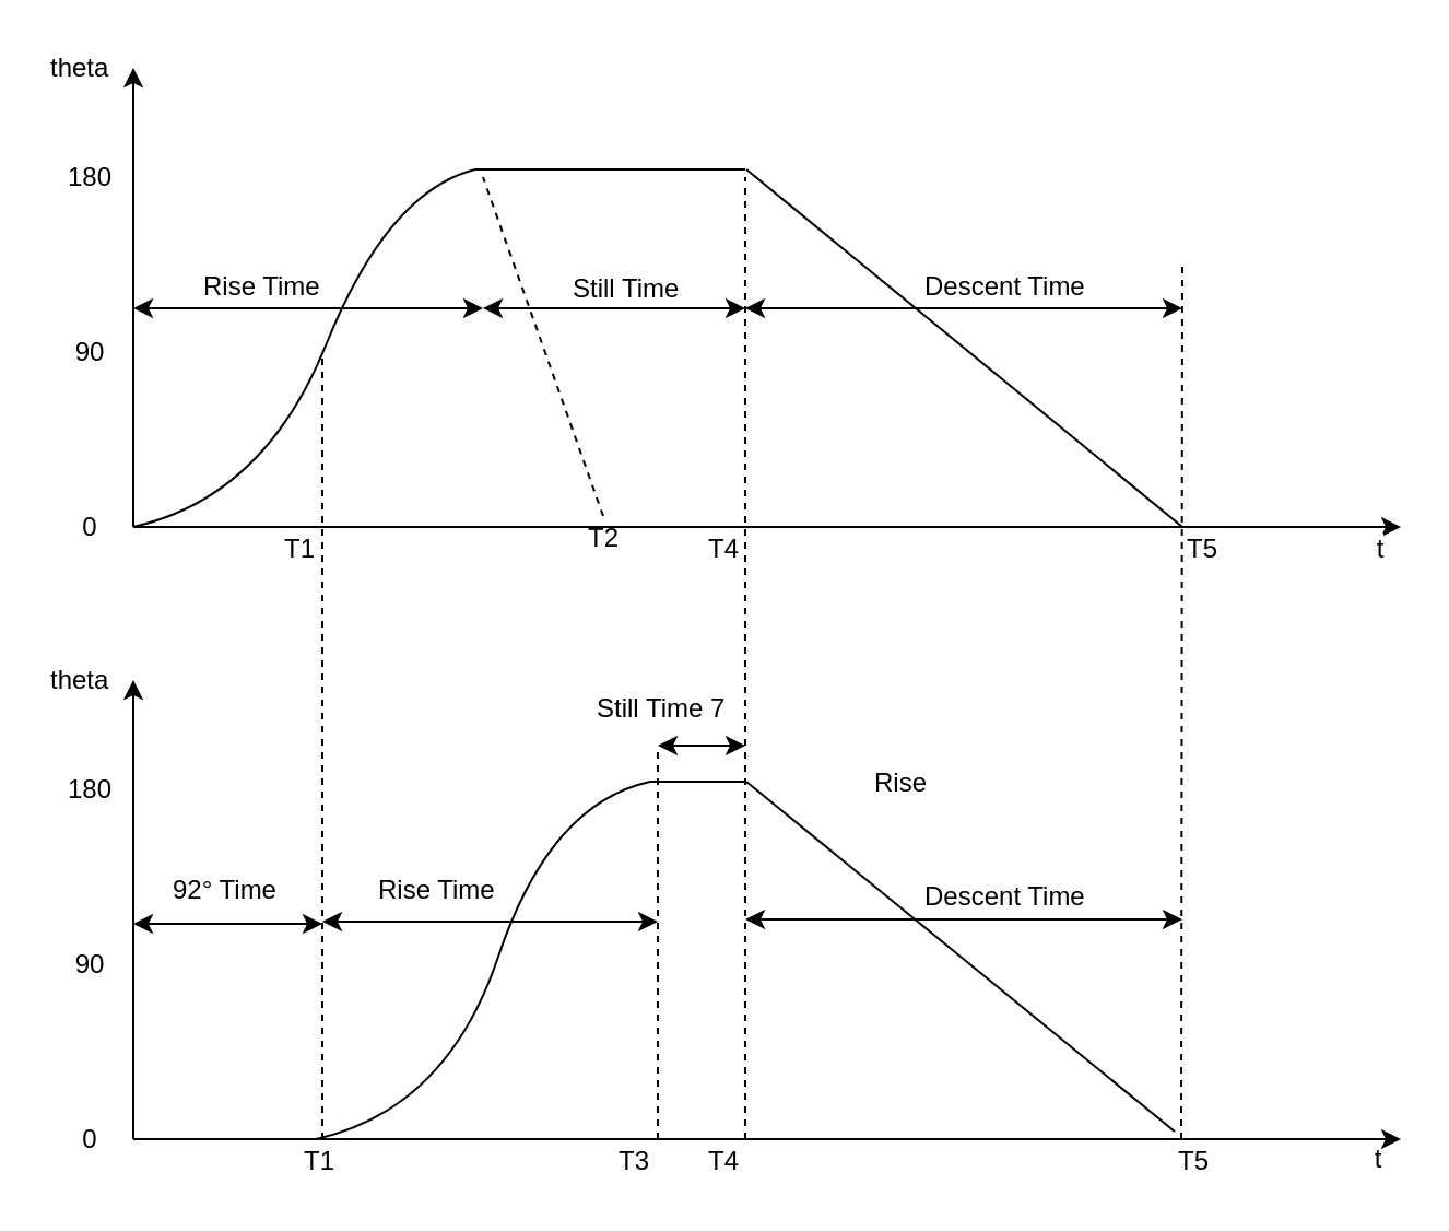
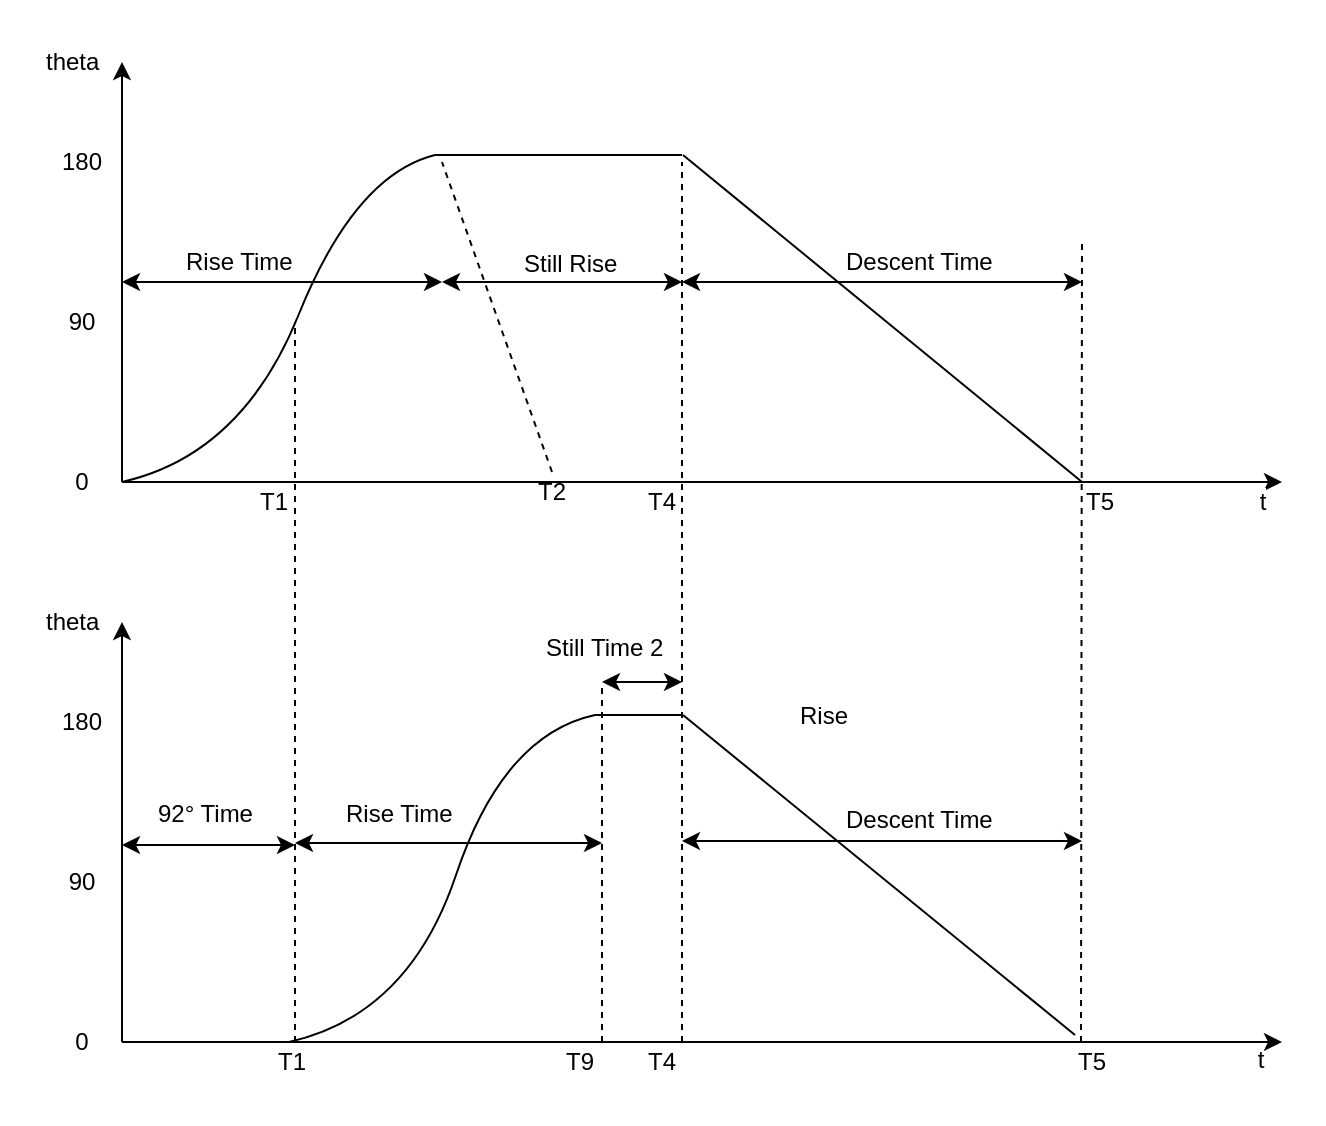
  <mxCell id="0" />
  <mxCell id="1" parent="0" />
  <mxCell id="2" value="" style="endArrow=classic;html=1;exitX=1;exitY=0.5;exitDx=0;exitDy=0;" parent="1" source="7" edge="1"><mxGeometry width="50" height="50" relative="1" as="geometry"><mxPoint x="60.5" y="250.5" as="sourcePoint" /><mxPoint x="60.5" y="30.5" as="targetPoint" /></mxGeometry></mxCell>
  <mxCell id="3" value="" style="endArrow=classic;html=1;" parent="1" edge="1"><mxGeometry width="50" height="50" relative="1" as="geometry"><mxPoint x="60.5" y="240.5" as="sourcePoint" /><mxPoint x="640.5" y="240.5" as="targetPoint" /></mxGeometry></mxCell>
  <mxCell id="4" value="" style="endArrow=classic;html=1;" parent="1" edge="1"><mxGeometry width="50" height="50" relative="1" as="geometry"><mxPoint x="60.5" y="520.5" as="sourcePoint" /><mxPoint x="60.5" y="310.5" as="targetPoint" /></mxGeometry></mxCell>
  <mxCell id="5" value="" style="endArrow=classic;html=1;" parent="1" edge="1"><mxGeometry width="50" height="50" relative="1" as="geometry"><mxPoint x="60.5" y="520.5" as="sourcePoint" /><mxPoint x="640.5" y="520.5" as="targetPoint" /></mxGeometry></mxCell>
  <mxCell id="6" value="t" style="text;html=1;resizable=0;points=[];align=center;verticalAlign=middle;labelBackgroundColor=#ffffff;" parent="5" vertex="1" connectable="0"><mxGeometry x="0.962" y="-9" relative="1" as="geometry"><mxPoint as="offset" /></mxGeometry></mxCell>
  <mxCell id="7" value="0" style="text;html=1;strokeColor=none;fillColor=none;align=center;verticalAlign=middle;whiteSpace=wrap;rounded=0;" parent="1" vertex="1"><mxGeometry x="20.5" y="230.5" width="40" height="20" as="geometry" /></mxCell>
  <mxCell id="8" value="180" style="text;html=1;strokeColor=none;fillColor=none;align=center;verticalAlign=middle;whiteSpace=wrap;rounded=0;" parent="1" vertex="1"><mxGeometry x="20.5" y="70.5" width="40" height="20" as="geometry" /></mxCell>
  <mxCell id="9" value="" style="endArrow=none;html=1;" parent="1" edge="1"><mxGeometry width="50" height="50" relative="1" as="geometry"><mxPoint x="217" y="77" as="sourcePoint" /><mxPoint x="340.5" y="77" as="targetPoint" /></mxGeometry></mxCell>
  <mxCell id="10" value="90" style="text;html=1;strokeColor=none;fillColor=none;align=center;verticalAlign=middle;whiteSpace=wrap;rounded=0;" parent="1" vertex="1"><mxGeometry x="20.5" y="150.5" width="40" height="20" as="geometry" /></mxCell>
  <mxCell id="11" value="" style="endArrow=none;html=1;" parent="1" edge="1"><mxGeometry width="50" height="50" relative="1" as="geometry"><mxPoint x="297" y="357" as="sourcePoint" /><mxPoint x="340.5" y="357" as="targetPoint" /></mxGeometry></mxCell>
  <mxCell id="12" value="0" style="text;html=1;strokeColor=none;fillColor=none;align=center;verticalAlign=middle;whiteSpace=wrap;rounded=0;" parent="1" vertex="1"><mxGeometry x="20.5" y="510.5" width="40" height="20" as="geometry" /></mxCell>
  <mxCell id="13" value="180" style="text;html=1;strokeColor=none;fillColor=none;align=center;verticalAlign=middle;whiteSpace=wrap;rounded=0;" parent="1" vertex="1"><mxGeometry x="20.5" y="350.5" width="40" height="20" as="geometry" /></mxCell>
  <mxCell id="14" value="90" style="text;html=1;strokeColor=none;fillColor=none;align=center;verticalAlign=middle;whiteSpace=wrap;rounded=0;" parent="1" vertex="1"><mxGeometry x="20.5" y="430.5" width="40" height="20" as="geometry" /></mxCell>
  <mxCell id="15" value="" style="endArrow=none;html=1;" parent="1" edge="1"><mxGeometry width="50" height="50" relative="1" as="geometry"><mxPoint x="341" y="77" as="sourcePoint" /><mxPoint x="540.5" y="240.5" as="targetPoint" /></mxGeometry></mxCell>
  <mxCell id="16" value="" style="endArrow=none;html=1;" parent="1" edge="1"><mxGeometry width="50" height="50" relative="1" as="geometry"><mxPoint x="537" y="517" as="sourcePoint" /><mxPoint x="341" y="357" as="targetPoint" /></mxGeometry></mxCell>
  <mxCell id="17" value="" style="endArrow=none;dashed=1;html=1;exitX=0.5;exitY=0;exitDx=0;exitDy=0;" parent="1" source="23" edge="1"><mxGeometry width="50" height="50" relative="1" as="geometry"><mxPoint x="220.5" y="360.5" as="sourcePoint" /><mxPoint x="220.5" y="80.5" as="targetPoint" /></mxGeometry></mxCell>
  <mxCell id="18" value="" style="endArrow=none;dashed=1;html=1;" parent="1" edge="1"><mxGeometry width="50" height="50" relative="1" as="geometry"><mxPoint x="340.5" y="520.5" as="sourcePoint" /><mxPoint x="340.5" y="80.5" as="targetPoint" /></mxGeometry></mxCell>
  <mxCell id="19" value="t" style="text;html=1;resizable=0;points=[];align=center;verticalAlign=middle;labelBackgroundColor=#ffffff;" parent="18" vertex="1" connectable="0"><mxGeometry x="0.747" y="2" relative="1" as="geometry"><mxPoint x="292" y="114" as="offset" /></mxGeometry></mxCell>
  <mxCell id="20" value="" style="endArrow=none;dashed=1;html=1;" parent="1" edge="1"><mxGeometry width="50" height="50" relative="1" as="geometry"><mxPoint x="147" y="520.5" as="sourcePoint" /><mxPoint x="147" y="160.5" as="targetPoint" /></mxGeometry></mxCell>
  <mxCell id="21" value="" style="endArrow=none;dashed=1;html=1;" parent="1" edge="1"><mxGeometry width="50" height="50" relative="1" as="geometry"><mxPoint x="300.5" y="520.5" as="sourcePoint" /><mxPoint x="300.5" y="341.5" as="targetPoint" /></mxGeometry></mxCell>
  <mxCell id="22" value="T1" style="text;html=1;strokeColor=none;fillColor=none;align=center;verticalAlign=middle;whiteSpace=wrap;rounded=0;" parent="1" vertex="1"><mxGeometry x="117" y="240.5" width="40" height="20" as="geometry" /></mxCell>
  <mxCell id="23" value="T2" style="text;html=1;strokeColor=none;fillColor=none;align=center;verticalAlign=middle;whiteSpace=wrap;rounded=0;" parent="1" vertex="1"><mxGeometry x="255.5" y="235.5" width="40" height="20" as="geometry" /></mxCell>
  <mxCell id="24" value="T4" style="text;html=1;strokeColor=none;fillColor=none;align=center;verticalAlign=middle;whiteSpace=wrap;rounded=0;" parent="1" vertex="1"><mxGeometry x="310.5" y="240.5" width="40" height="20" as="geometry" /></mxCell>
  <mxCell id="25" value="T5" style="text;html=1;resizable=0;points=[];autosize=1;align=left;verticalAlign=top;spacingTop=-4;" parent="1" vertex="1"><mxGeometry x="540.5" y="240.5" width="30" height="20" as="geometry" /></mxCell>
  <mxCell id="26" value="" style="endArrow=none;dashed=1;html=1;" parent="1" edge="1"><mxGeometry width="50" height="50" relative="1" as="geometry"><mxPoint x="540" y="520.5" as="sourcePoint" /><mxPoint x="540.5" y="120.5" as="targetPoint" /></mxGeometry></mxCell>
  <mxCell id="27" value="T1" style="text;html=1;strokeColor=none;fillColor=none;align=center;verticalAlign=middle;whiteSpace=wrap;rounded=0;" parent="1" vertex="1"><mxGeometry x="125.5" y="520.5" width="40" height="20" as="geometry" /></mxCell>
  <mxCell id="28" value="T4" style="text;html=1;strokeColor=none;fillColor=none;align=center;verticalAlign=middle;whiteSpace=wrap;rounded=0;" parent="1" vertex="1"><mxGeometry x="310.5" y="520.5" width="40" height="20" as="geometry" /></mxCell>
  <mxCell id="29" value="T5" style="text;html=1;resizable=0;points=[];autosize=1;align=left;verticalAlign=top;spacingTop=-4;" parent="1" vertex="1"><mxGeometry x="537" y="520.5" width="30" height="20" as="geometry" /></mxCell>
- <mxCell id="30" value="T3" style="text;html=1;resizable=0;points=[];autosize=1;align=left;verticalAlign=top;spacingTop=-4;" parent="1" vertex="1"><mxGeometry x="280.5" y="520.5" width="30" height="20" as="geometry" /></mxCell>
+ <mxCell id="30" value="T9" style="text;html=1;resizable=0;points=[];autosize=1;align=left;verticalAlign=top;spacingTop=-4;" parent="1" vertex="1"><mxGeometry x="280.5" y="520.5" width="30" height="20" as="geometry" /></mxCell>
  <mxCell id="31" value="" style="endArrow=classic;startArrow=classic;html=1;" parent="1" edge="1"><mxGeometry width="50" height="50" relative="1" as="geometry"><mxPoint x="60.5" y="140.5" as="sourcePoint" /><mxPoint x="220.5" y="140.5" as="targetPoint" /></mxGeometry></mxCell>
  <mxCell id="32" value="" style="endArrow=classic;startArrow=classic;html=1;" parent="1" edge="1"><mxGeometry width="50" height="50" relative="1" as="geometry"><mxPoint x="220.5" y="140.5" as="sourcePoint" /><mxPoint x="340.5" y="140.5" as="targetPoint" /></mxGeometry></mxCell>
  <mxCell id="33" value="" style="endArrow=classic;startArrow=classic;html=1;" parent="1" edge="1"><mxGeometry width="50" height="50" relative="1" as="geometry"><mxPoint x="340.5" y="140.5" as="sourcePoint" /><mxPoint x="540.5" y="140.5" as="targetPoint" /></mxGeometry></mxCell>
  <mxCell id="34" value="theta" style="text;html=1;resizable=0;points=[];autosize=1;align=left;verticalAlign=top;spacingTop=-4;" parent="1" vertex="1"><mxGeometry x="20.5" y="20.5" width="40" height="20" as="geometry" /></mxCell>
  <mxCell id="35" value="theta" style="text;html=1;resizable=0;points=[];autosize=1;align=left;verticalAlign=top;spacingTop=-4;" parent="1" vertex="1"><mxGeometry x="20.5" y="300.5" width="40" height="20" as="geometry" /></mxCell>
  <mxCell id="36" value="" style="endArrow=classic;startArrow=classic;html=1;" parent="1" edge="1"><mxGeometry width="50" height="50" relative="1" as="geometry"><mxPoint x="147" y="421" as="sourcePoint" /><mxPoint x="300.5" y="421" as="targetPoint" /></mxGeometry></mxCell>
  <mxCell id="37" value="" style="endArrow=classic;startArrow=classic;html=1;" parent="1" edge="1"><mxGeometry width="50" height="50" relative="1" as="geometry"><mxPoint x="300.5" y="340.5" as="sourcePoint" /><mxPoint x="340.5" y="340.5" as="targetPoint" /></mxGeometry></mxCell>
  <mxCell id="38" value="" style="endArrow=classic;startArrow=classic;html=1;" parent="1" edge="1"><mxGeometry width="50" height="50" relative="1" as="geometry"><mxPoint x="60.5" y="422" as="sourcePoint" /><mxPoint x="147" y="422" as="targetPoint" /></mxGeometry></mxCell>
  <mxCell id="39" value="Rise Time" style="text;html=1;resizable=0;points=[];autosize=1;align=left;verticalAlign=top;spacingTop=-4;" parent="1" vertex="1"><mxGeometry x="90.5" y="120.5" width="70" height="20" as="geometry" /></mxCell>
- <mxCell id="40" value="Still Time" style="text;html=1;resizable=0;points=[];autosize=1;align=left;verticalAlign=top;spacingTop=-4;" parent="1" vertex="1"><mxGeometry x="259.5" y="121.5" width="60" height="20" as="geometry" /></mxCell>
+ <mxCell id="40" value="Still Rise" style="text;html=1;resizable=0;points=[];autosize=1;align=left;verticalAlign=top;spacingTop=-4;" parent="1" vertex="1"><mxGeometry x="259.5" y="121.5" width="60" height="20" as="geometry" /></mxCell>
  <mxCell id="41" value="Descent Time" style="text;html=1;resizable=0;points=[];autosize=1;align=left;verticalAlign=top;spacingTop=-4;" parent="1" vertex="1"><mxGeometry x="420.5" y="120.5" width="90" height="20" as="geometry" /></mxCell>
  <mxCell id="42" value="92° Time" style="text;html=1;resizable=0;points=[];autosize=1;align=left;verticalAlign=top;spacingTop=-4;" parent="1" vertex="1"><mxGeometry x="77" y="397" width="60" height="20" as="geometry" /></mxCell>
- <mxCell id="43" value="Still Time 7" style="text;html=1;resizable=0;points=[];autosize=1;align=left;verticalAlign=top;spacingTop=-4;" parent="1" vertex="1"><mxGeometry x="270.5" y="313.5" width="70" height="20" as="geometry" /></mxCell>
+ <mxCell id="43" value="Still Time 2" style="text;html=1;resizable=0;points=[];autosize=1;align=left;verticalAlign=top;spacingTop=-4;" parent="1" vertex="1"><mxGeometry x="270.5" y="313.5" width="70" height="20" as="geometry" /></mxCell>
  <mxCell id="44" value="Rise Time" style="text;html=1;resizable=0;points=[];autosize=1;align=left;verticalAlign=top;spacingTop=-4;" parent="1" vertex="1"><mxGeometry x="170.5" y="397" width="70" height="20" as="geometry" /></mxCell>
  <mxCell id="45" value="" style="endArrow=classic;startArrow=classic;html=1;" parent="1" edge="1"><mxGeometry width="50" height="50" relative="1" as="geometry"><mxPoint x="340.5" y="420" as="sourcePoint" /><mxPoint x="540.5" y="420" as="targetPoint" /></mxGeometry></mxCell>
  <mxCell id="46" value="Descent Time" style="text;html=1;resizable=0;points=[];autosize=1;align=left;verticalAlign=top;spacingTop=-4;" parent="1" vertex="1"><mxGeometry x="420.5" y="400" width="90" height="20" as="geometry" /></mxCell>
  <mxCell id="47" value="" style="curved=1;endArrow=none;html=1;endFill=0;" edge="1" parent="1"><mxGeometry width="50" height="50" relative="1" as="geometry"><mxPoint x="60.5" y="240.5" as="sourcePoint" /><mxPoint x="217" y="77" as="targetPoint" /><Array as="points"><mxPoint x="120.5" y="227" /><mxPoint x="177" y="87" /></Array></mxGeometry></mxCell>
  <mxCell id="48" value="" style="curved=1;endArrow=none;html=1;endFill=0;" edge="1" parent="1"><mxGeometry width="50" height="50" relative="1" as="geometry"><mxPoint x="144" y="520.5" as="sourcePoint" /><mxPoint x="297" y="357" as="targetPoint" /><Array as="points"><mxPoint x="204" y="507" /><mxPoint x="251" y="367" /></Array></mxGeometry></mxCell>
  <mxCell id="49" value="Rise" style="text;html=1;resizable=0;points=[];autosize=1;align=left;verticalAlign=top;spacingTop=-4;" vertex="1" parent="1"><mxGeometry x="398" y="348" width="40" height="20" as="geometry" /></mxCell>
